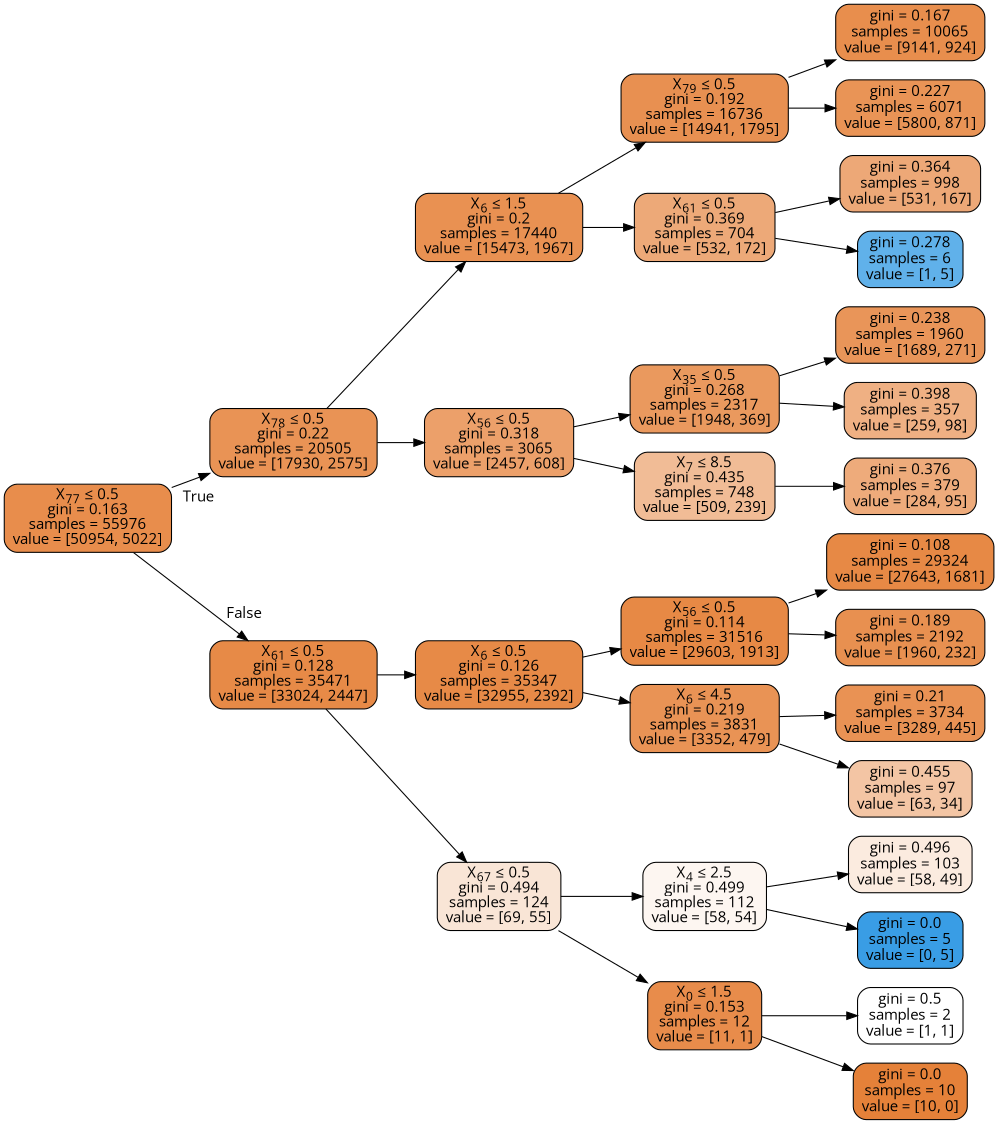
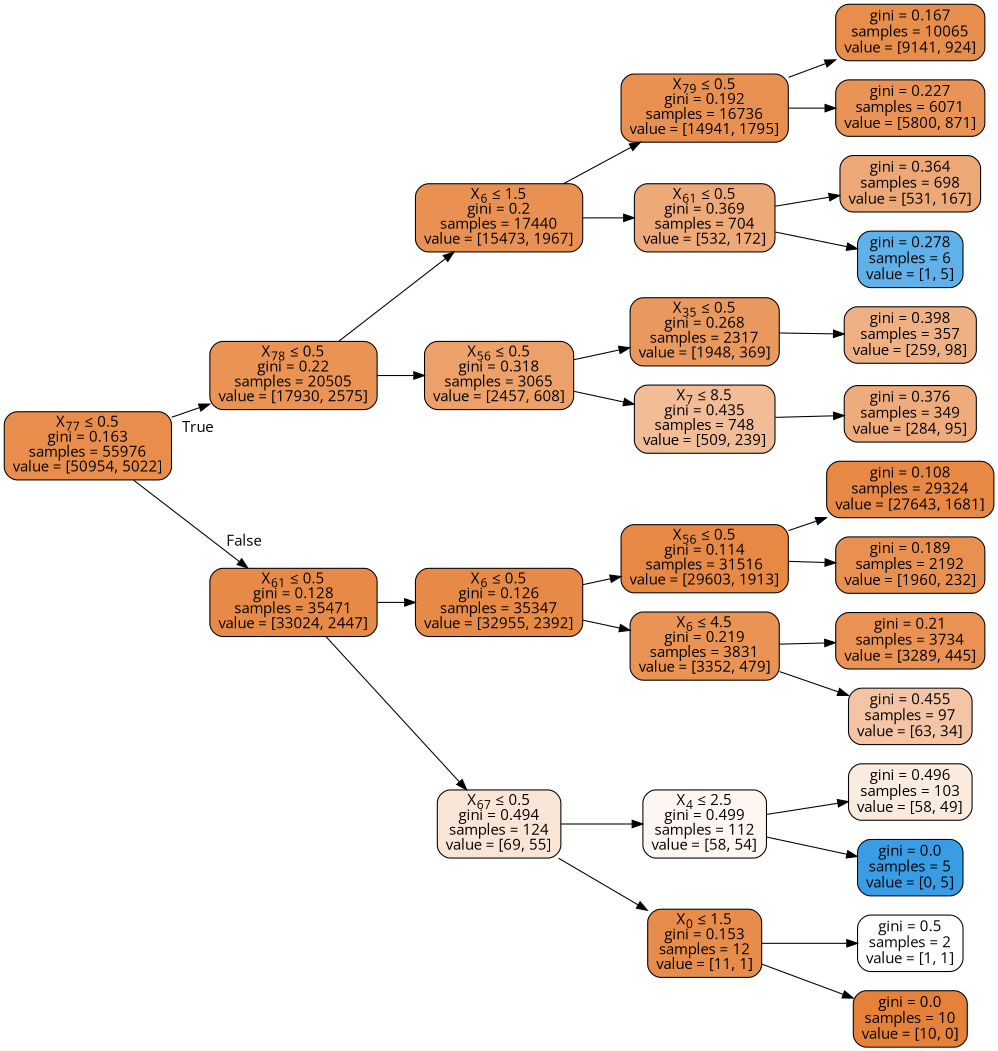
  digraph {
    fontname="Open Sans"
    rankdir=LR
    node [color=black fillcolor="#e58139ec" fontname="Open Sans" shape=box style="filled, rounded"]
    edge [fontname="Open Sans"]
    n1 [fillcolor="#e58139e6" label=<X<SUB>77</SUB> &le; 0.5<br/>gini = 0.163<br/>samples = 55976<br/>value = [50954, 5022]>]
    n2 [fillcolor="#e58139da" label=<X<SUB>78</SUB> &le; 0.5<br/>gini = 0.22<br/>samples = 20505<br/>value = [17930, 2575]>]
    n3 [label=<X<SUB>61</SUB> &le; 0.5<br/>gini = 0.128<br/>samples = 35471<br/>value = [33024, 2447]>]
    n4 [fillcolor="#e58139df" label=<X<SUB>6</SUB> &le; 1.5<br/>gini = 0.2<br/>samples = 17440<br/>value = [15473, 1967]>]
    n5 [fillcolor="#e58139c0" label=<X<SUB>56</SUB> &le; 0.5<br/>gini = 0.318<br/>samples = 3065<br/>value = [2457, 608]>]
    n6 [label=<X<SUB>6</SUB> &le; 0.5<br/>gini = 0.126<br/>samples = 35347<br/>value = [32955, 2392]>]
    n7 [fillcolor="#e5813934" label=<X<SUB>67</SUB> &le; 0.5<br/>gini = 0.494<br/>samples = 124<br/>value = [69, 55]>]
    n8 [fillcolor="#e58139e0" label=<X<SUB>79</SUB> &le; 0.5<br/>gini = 0.192<br/>samples = 16736<br/>value = [14941, 1795]>]
    n9 [fillcolor="#e58139ad" label=<X<SUB>61</SUB> &le; 0.5<br/>gini = 0.369<br/>samples = 704<br/>value = [532, 172]>]
    n10 [fillcolor="#e58139cf" label=<X<SUB>35</SUB> &le; 0.5<br/>gini = 0.268<br/>samples = 2317<br/>value = [1948, 369]>]
    n11 [fillcolor="#e5813987" label=<X<SUB>7</SUB> &le; 8.5<br/>gini = 0.435<br/>samples = 748<br/>value = [509, 239]>]
    n12 [fillcolor="#e58139e5" label=<gini = 0.167<br/>samples = 10065<br/>value = [9141, 924]>]
    n13 [fillcolor="#e58139d9" label=<gini = 0.227<br/>samples = 6071<br/>value = [5800, 871]>]
-   n14 [fillcolor="#e58139af" label=<gini = 0.364<br/>samples = 998<br/>value = [531, 167]>]
+   n14 [fillcolor="#e58139af" label=<gini = 0.364<br/>samples = 698<br/>value = [531, 167]>]
    n15 [fillcolor="#399de5cc" label=<gini = 0.278<br/>samples = 6<br/>value = [1, 5]>]
-   n16 [fillcolor="#e58139d6" label=<gini = 0.238<br/>samples = 1960<br/>value = [1689, 271]>]
    n17 [fillcolor="#e581399f" label=<gini = 0.398<br/>samples = 357<br/>value = [259, 98]>]
-   n18 [fillcolor="#e58139aa" label=<gini = 0.376<br/>samples = 379<br/>value = [284, 95]>]
+   n18 [fillcolor="#e58139aa" label=<gini = 0.376<br/>samples = 349<br/>value = [284, 95]>]
    n19 [fillcolor="#e58139ef" label=<X<SUB>56</SUB> &le; 0.5<br/>gini = 0.114<br/>samples = 31516<br/>value = [29603, 1913]>]
    n20 [fillcolor="#e58139db" label=<X<SUB>6</SUB> &le; 4.5<br/>gini = 0.219<br/>samples = 3831<br/>value = [3352, 479]>]
    n21 [fillcolor="#e5813912" label=<X<SUB>4</SUB> &le; 2.5<br/>gini = 0.499<br/>samples = 112<br/>value = [58, 54]>]
    n22 [fillcolor="#e58139e8" label=<X<SUB>0</SUB> &le; 1.5<br/>gini = 0.153<br/>samples = 12<br/>value = [11, 1]>]
    n23 [fillcolor="#e58139ef" label=<gini = 0.108<br/>samples = 29324<br/>value = [27643, 1681]>]
    n24 [fillcolor="#e58139e1" label=<gini = 0.189<br/>samples = 2192<br/>value = [1960, 232]>]
    n25 [fillcolor="#e58139dc" label=<gini = 0.21<br/>samples = 3734<br/>value = [3289, 445]>]
    n26 [fillcolor="#e5813975" label=<gini = 0.455<br/>samples = 97<br/>value = [63, 34]>]
    n27 [fillcolor="#e5813928" label=<gini = 0.496<br/>samples = 103<br/>value = [58, 49]>]
    n28 [fillcolor="#399de5ff" label=<gini = 0.0<br/>samples = 5<br/>value = [0, 5]>]
    n29 [fillcolor="#e5813900" label=<gini = 0.5<br/>samples = 2<br/>value = [1, 1]>]
    n30 [fillcolor="#e58139ff" label=<gini = 0.0<br/>samples = 10<br/>value = [10, 0]>]
    n1 -> n2 [headlabel=True labelangle=45 labeldistance=2.5]
    n1 -> n3 [headlabel=False labelangle=-45 labeldistance=2.5]
    n2 -> n4
    n2 -> n5
    n3 -> n6
    n3 -> n7
    n4 -> n8
    n4 -> n9
    n5 -> n10
    n5 -> n11
    n6 -> n19
    n6 -> n20
    n7 -> n21
    n7 -> n22
    n8 -> n12
    n8 -> n13
    n9 -> n14
    n9 -> n15
-   n10 -> n16
    n10 -> n17
    n11 -> n18
    n19 -> n23
    n19 -> n24
    n20 -> n25
    n20 -> n26
    n21 -> n27
    n21 -> n28
    n22 -> n29
    n22 -> n30
  }
